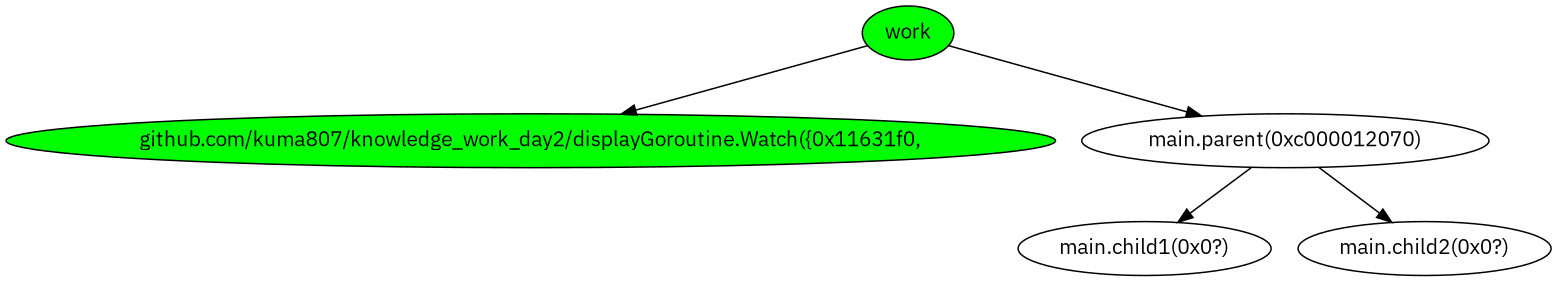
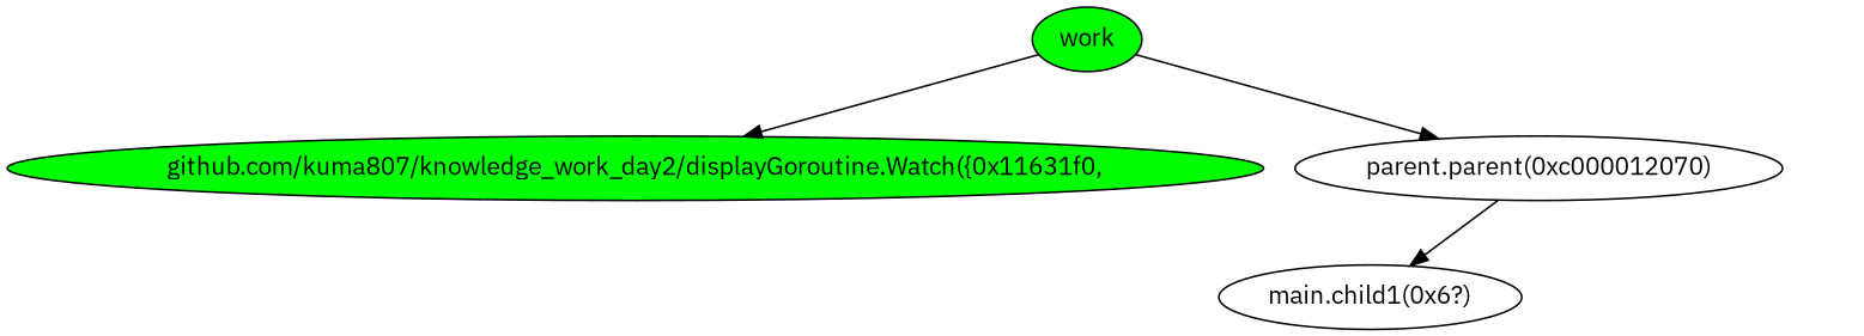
  digraph {
    fontname="IBM Plex Sans"
    node [fontname="IBM Plex Sans"]
    edge [fontname="IBM Plex Sans"]
    n1 [fillcolor="#00FF00" label=work style="solid,filled"]
    "github.com/kuma807/knowledge_work_day2/displayGoroutine.Watch({0x11631f0," [fillcolor="#00FF00" style="solid,filled"]
-   "main.parent(0xc000012070)"
-   "main.child1(0x0?)"
-   "main.child2(0x0?)"
+   "main.parent(0xc000012070)" [label="parent.parent(0xc000012070)"]
+   "main.child1(0x0?)" [label="main.child1(0x6?)"]
    n1 -> "github.com/kuma807/knowledge_work_day2/displayGoroutine.Watch({0x11631f0,"
    n1 -> "main.parent(0xc000012070)"
    "main.parent(0xc000012070)" -> "main.child1(0x0?)"
-   "main.parent(0xc000012070)" -> "main.child2(0x0?)"
  }
